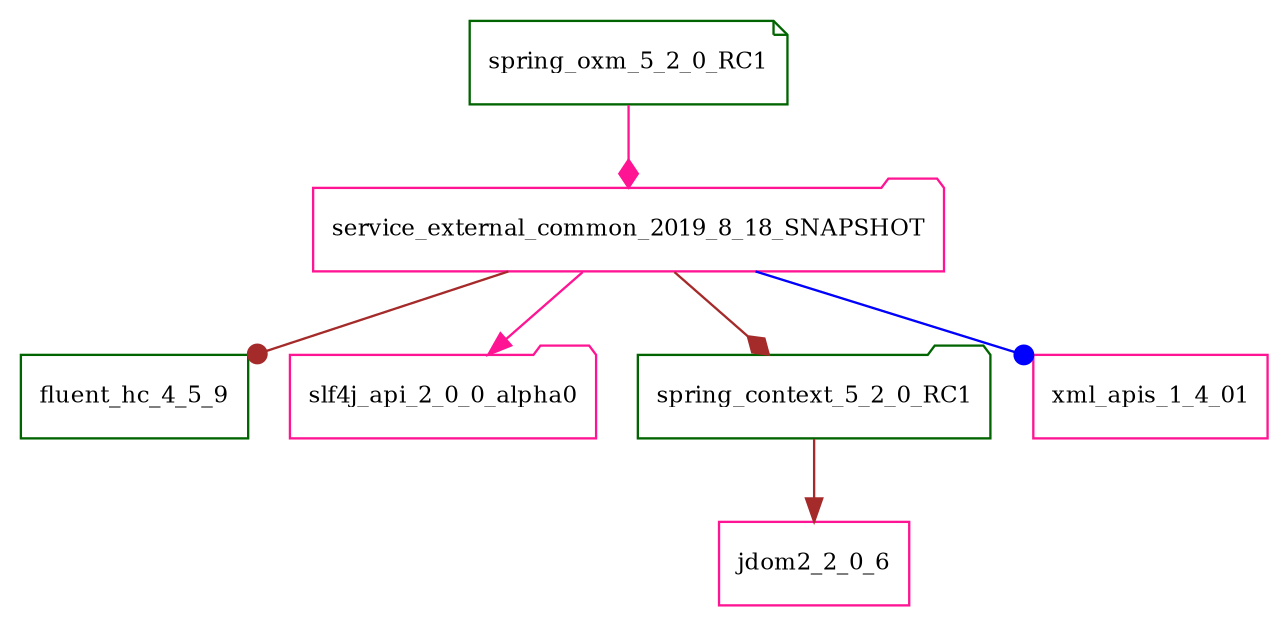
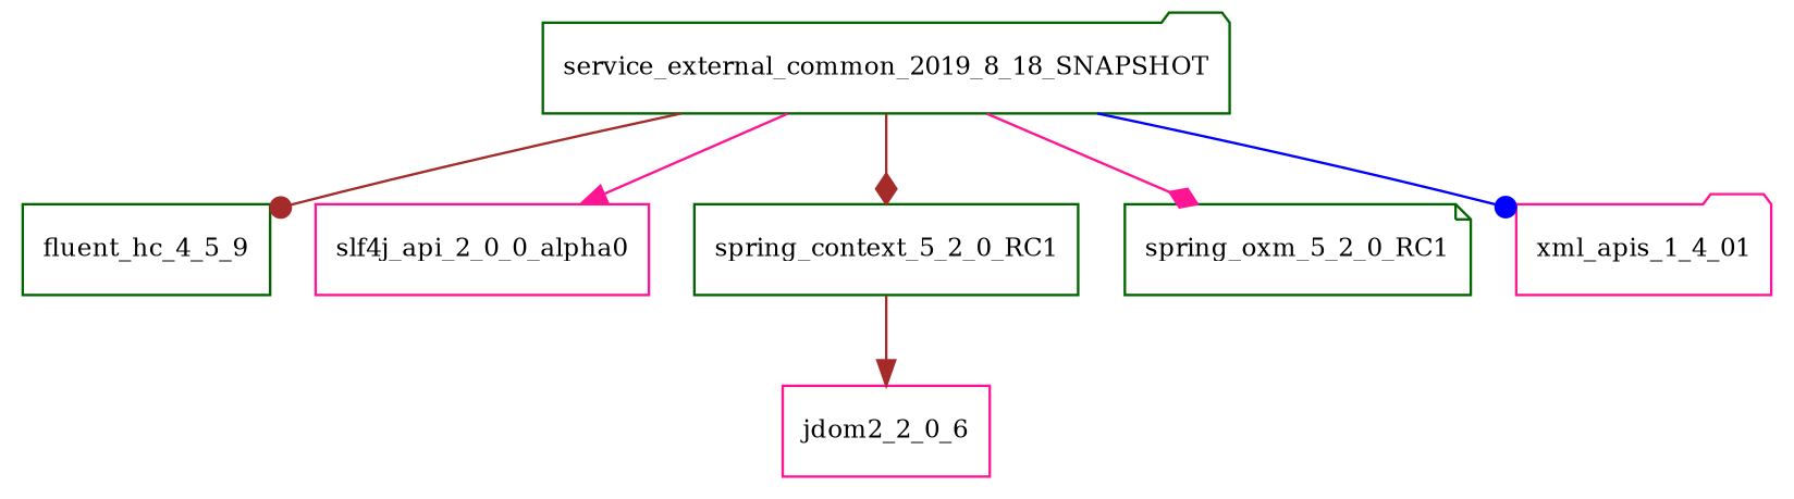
  digraph {
    node [color=darkgreen fontsize=10.0 shape=box]
    edge [arrowhead=dot color=brown]
-   service_external_common_2019_8_18_SNAPSHOT [color=deeppink shape=folder]
+   service_external_common_2019_8_18_SNAPSHOT [shape=folder]
    fluent_hc_4_5_9
-   slf4j_api_2_0_0_alpha0 [color=deeppink shape=folder]
-   spring_context_5_2_0_RC1 [shape=folder]
+   slf4j_api_2_0_0_alpha0 [color=deeppink]
+   spring_context_5_2_0_RC1
    spring_oxm_5_2_0_RC1 [shape=note]
-   xml_apis_1_4_01 [color=deeppink]
+   xml_apis_1_4_01 [color=deeppink shape=folder]
    jdom2_2_0_6 [color=deeppink]
    service_external_common_2019_8_18_SNAPSHOT -> fluent_hc_4_5_9
    service_external_common_2019_8_18_SNAPSHOT -> slf4j_api_2_0_0_alpha0 [arrowhead=normal color=deeppink]
    service_external_common_2019_8_18_SNAPSHOT -> spring_context_5_2_0_RC1 [arrowhead=diamond]
-   spring_oxm_5_2_0_RC1 -> service_external_common_2019_8_18_SNAPSHOT [arrowhead=diamond color=deeppink]
+   service_external_common_2019_8_18_SNAPSHOT -> spring_oxm_5_2_0_RC1 [arrowhead=diamond color=deeppink]
    service_external_common_2019_8_18_SNAPSHOT -> xml_apis_1_4_01 [color=blue]
    spring_context_5_2_0_RC1 -> jdom2_2_0_6 [arrowhead=normal]
  }
